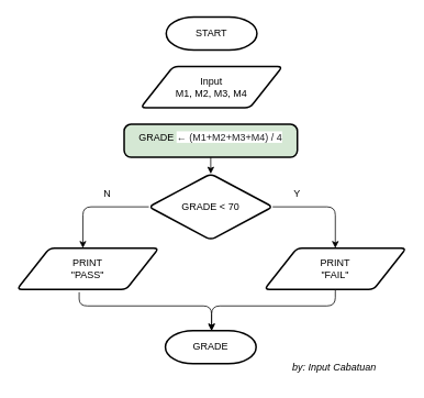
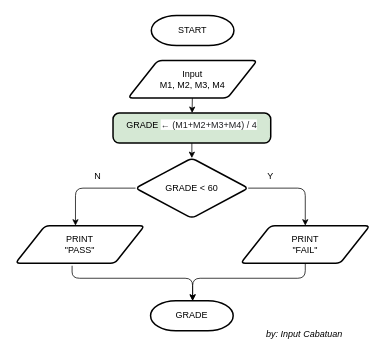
  <mxCell id="0" />
  <mxCell id="1" parent="0" />
  <mxCell id="2" value="START" style="strokeWidth=2;html=1;shape=mxgraph.flowchart.terminator;whiteSpace=wrap;" parent="1" vertex="1"><mxGeometry x="201" y="20" width="110" height="40" as="geometry" /></mxCell>
+ <mxCell id="3" value="" style="edgeStyle=none;html=1;" parent="1" source="4" target="6" edge="1"><mxGeometry relative="1" as="geometry" /></mxCell>
  <mxCell id="4" value="Input&lt;br&gt;M1, M2, M3, M4" style="shape=parallelogram;html=1;strokeWidth=2;perimeter=parallelogramPerimeter;whiteSpace=wrap;rounded=1;arcSize=12;size=0.23;" parent="1" vertex="1"><mxGeometry x="170" y="80" width="172" height="50" as="geometry" /></mxCell>
  <mxCell id="5" value="" style="edgeStyle=none;html=1;fontSize=12;" parent="1" source="6" target="7" edge="1"><mxGeometry relative="1" as="geometry" /></mxCell>
  <mxCell id="6" value="&lt;font style=&quot;font-size: 12px&quot;&gt;GRADE&amp;nbsp;&lt;span style=&quot;color: rgb(32 , 33 , 36) ; font-family: &amp;#34;arial&amp;#34; , sans-serif ; text-align: left ; background-color: rgb(255 , 255 , 255)&quot;&gt;← (M1+M2+M3+M4) / 4&lt;/span&gt;&lt;br&gt;&amp;nbsp;&lt;/font&gt;" style="whiteSpace=wrap;html=1;strokeWidth=2;rounded=1;arcSize=21;verticalAlign=bottom;fillColor=#d5e8d4;" parent="1" vertex="1"><mxGeometry x="150" y="150" width="210" height="40" as="geometry" /></mxCell>
- <mxCell id="7" value="GRADE &amp;lt; 70" style="rhombus;whiteSpace=wrap;html=1;verticalAlign=middle;strokeWidth=2;rounded=1;arcSize=12;" parent="1" vertex="1"><mxGeometry x="180" y="210" width="150" height="80" as="geometry" /></mxCell>
+ <mxCell id="7" value="GRADE &amp;lt; 60" style="rhombus;whiteSpace=wrap;html=1;verticalAlign=middle;strokeWidth=2;rounded=1;arcSize=12;" parent="1" vertex="1"><mxGeometry x="180" y="210" width="150" height="80" as="geometry" /></mxCell>
  <mxCell id="8" value="PRINT&lt;br&gt;&quot;FAIL&quot;" style="shape=parallelogram;html=1;strokeWidth=2;perimeter=parallelogramPerimeter;whiteSpace=wrap;rounded=1;arcSize=12;size=0.23;" parent="1" vertex="1"><mxGeometry x="320" y="300" width="172" height="50" as="geometry" /></mxCell>
  <mxCell id="9" value="PRINT&lt;br&gt;&quot;PASS&quot;" style="shape=parallelogram;html=1;strokeWidth=2;perimeter=parallelogramPerimeter;whiteSpace=wrap;rounded=1;arcSize=12;size=0.23;" parent="1" vertex="1"><mxGeometry x="20" y="300" width="172" height="50" as="geometry" /></mxCell>
  <mxCell id="10" value="" style="endArrow=classic;html=1;fontSize=12;edgeStyle=orthogonalEdgeStyle;" parent="1" source="7" target="8" edge="1"><mxGeometry width="50" height="50" relative="1" as="geometry"><mxPoint x="240" y="280" as="sourcePoint" /><mxPoint x="290" y="230" as="targetPoint" /><Array as="points"><mxPoint x="406" y="250" /></Array></mxGeometry></mxCell>
  <mxCell id="11" value="" style="endArrow=classic;html=1;fontSize=12;edgeStyle=orthogonalEdgeStyle;exitX=0;exitY=0.5;exitDx=0;exitDy=0;" parent="1" source="7" target="9" edge="1"><mxGeometry width="50" height="50" relative="1" as="geometry"><mxPoint x="340" y="260" as="sourcePoint" /><mxPoint x="416" y="310" as="targetPoint" /><Array as="points"><mxPoint x="100" y="250" /></Array></mxGeometry></mxCell>
  <mxCell id="12" value="Y" style="text;html=1;strokeColor=none;fillColor=none;align=center;verticalAlign=middle;whiteSpace=wrap;rounded=0;fontSize=12;" parent="1" vertex="1"><mxGeometry x="330" y="220" width="60" height="30" as="geometry" /></mxCell>
  <mxCell id="13" value="N" style="text;html=1;strokeColor=none;fillColor=none;align=center;verticalAlign=middle;whiteSpace=wrap;rounded=0;fontSize=12;" parent="1" vertex="1"><mxGeometry x="100" y="220" width="60" height="30" as="geometry" /></mxCell>
  <mxCell id="14" value="GRADE" style="strokeWidth=2;html=1;shape=mxgraph.flowchart.terminator;whiteSpace=wrap;" parent="1" vertex="1"><mxGeometry x="200" y="400" width="110" height="40" as="geometry" /></mxCell>
  <mxCell id="15" value="" style="endArrow=classic;html=1;fontSize=12;exitX=0.5;exitY=1;exitDx=0;exitDy=0;edgeStyle=orthogonalEdgeStyle;" parent="1" source="8" target="14" edge="1"><mxGeometry width="50" height="50" relative="1" as="geometry"><mxPoint x="210" y="360" as="sourcePoint" /><mxPoint x="260" y="310" as="targetPoint" /><Array as="points"><mxPoint x="406" y="370" /><mxPoint x="256" y="370" /></Array></mxGeometry></mxCell>
  <mxCell id="16" value="" style="endArrow=classic;html=1;fontSize=12;edgeStyle=orthogonalEdgeStyle;exitX=0.439;exitY=1.067;exitDx=0;exitDy=0;exitPerimeter=0;" parent="1" source="9" target="14" edge="1"><mxGeometry width="50" height="50" relative="1" as="geometry"><mxPoint x="210" y="360" as="sourcePoint" /><mxPoint x="260" y="310" as="targetPoint" /><Array as="points"><mxPoint x="96" y="370" /><mxPoint x="256" y="370" /></Array></mxGeometry></mxCell>
  <mxCell id="17" value="&lt;i&gt;by: Input Cabatuan&lt;/i&gt;" style="text;html=1;strokeColor=none;fillColor=none;align=center;verticalAlign=middle;whiteSpace=wrap;rounded=0;fontSize=12;" parent="1" vertex="1"><mxGeometry x="330" y="430" width="150" height="30" as="geometry" /></mxCell>
